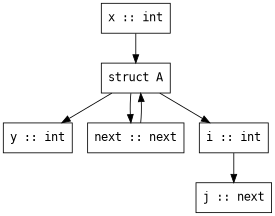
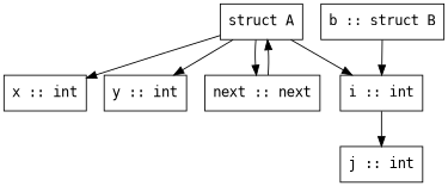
  digraph {
    node [fontname=monospace shape=box]
    n1 [label="struct A"]
    n2 [label="x :: int"]
    n3 [label="y :: int"]
    n4 [label="next :: next"]
    n5 [label="i :: int"]
-   n7 [label="j :: next"]
-   n2 -> n1
+   n6 [label="b :: struct B"]
+   n7 [label="j :: int"]
+   n1 -> n2
    n1 -> n3
    n1 -> n4
    n1 -> n5
    n4 -> n1
    n5 -> n7
+   n6 -> n5
  }
